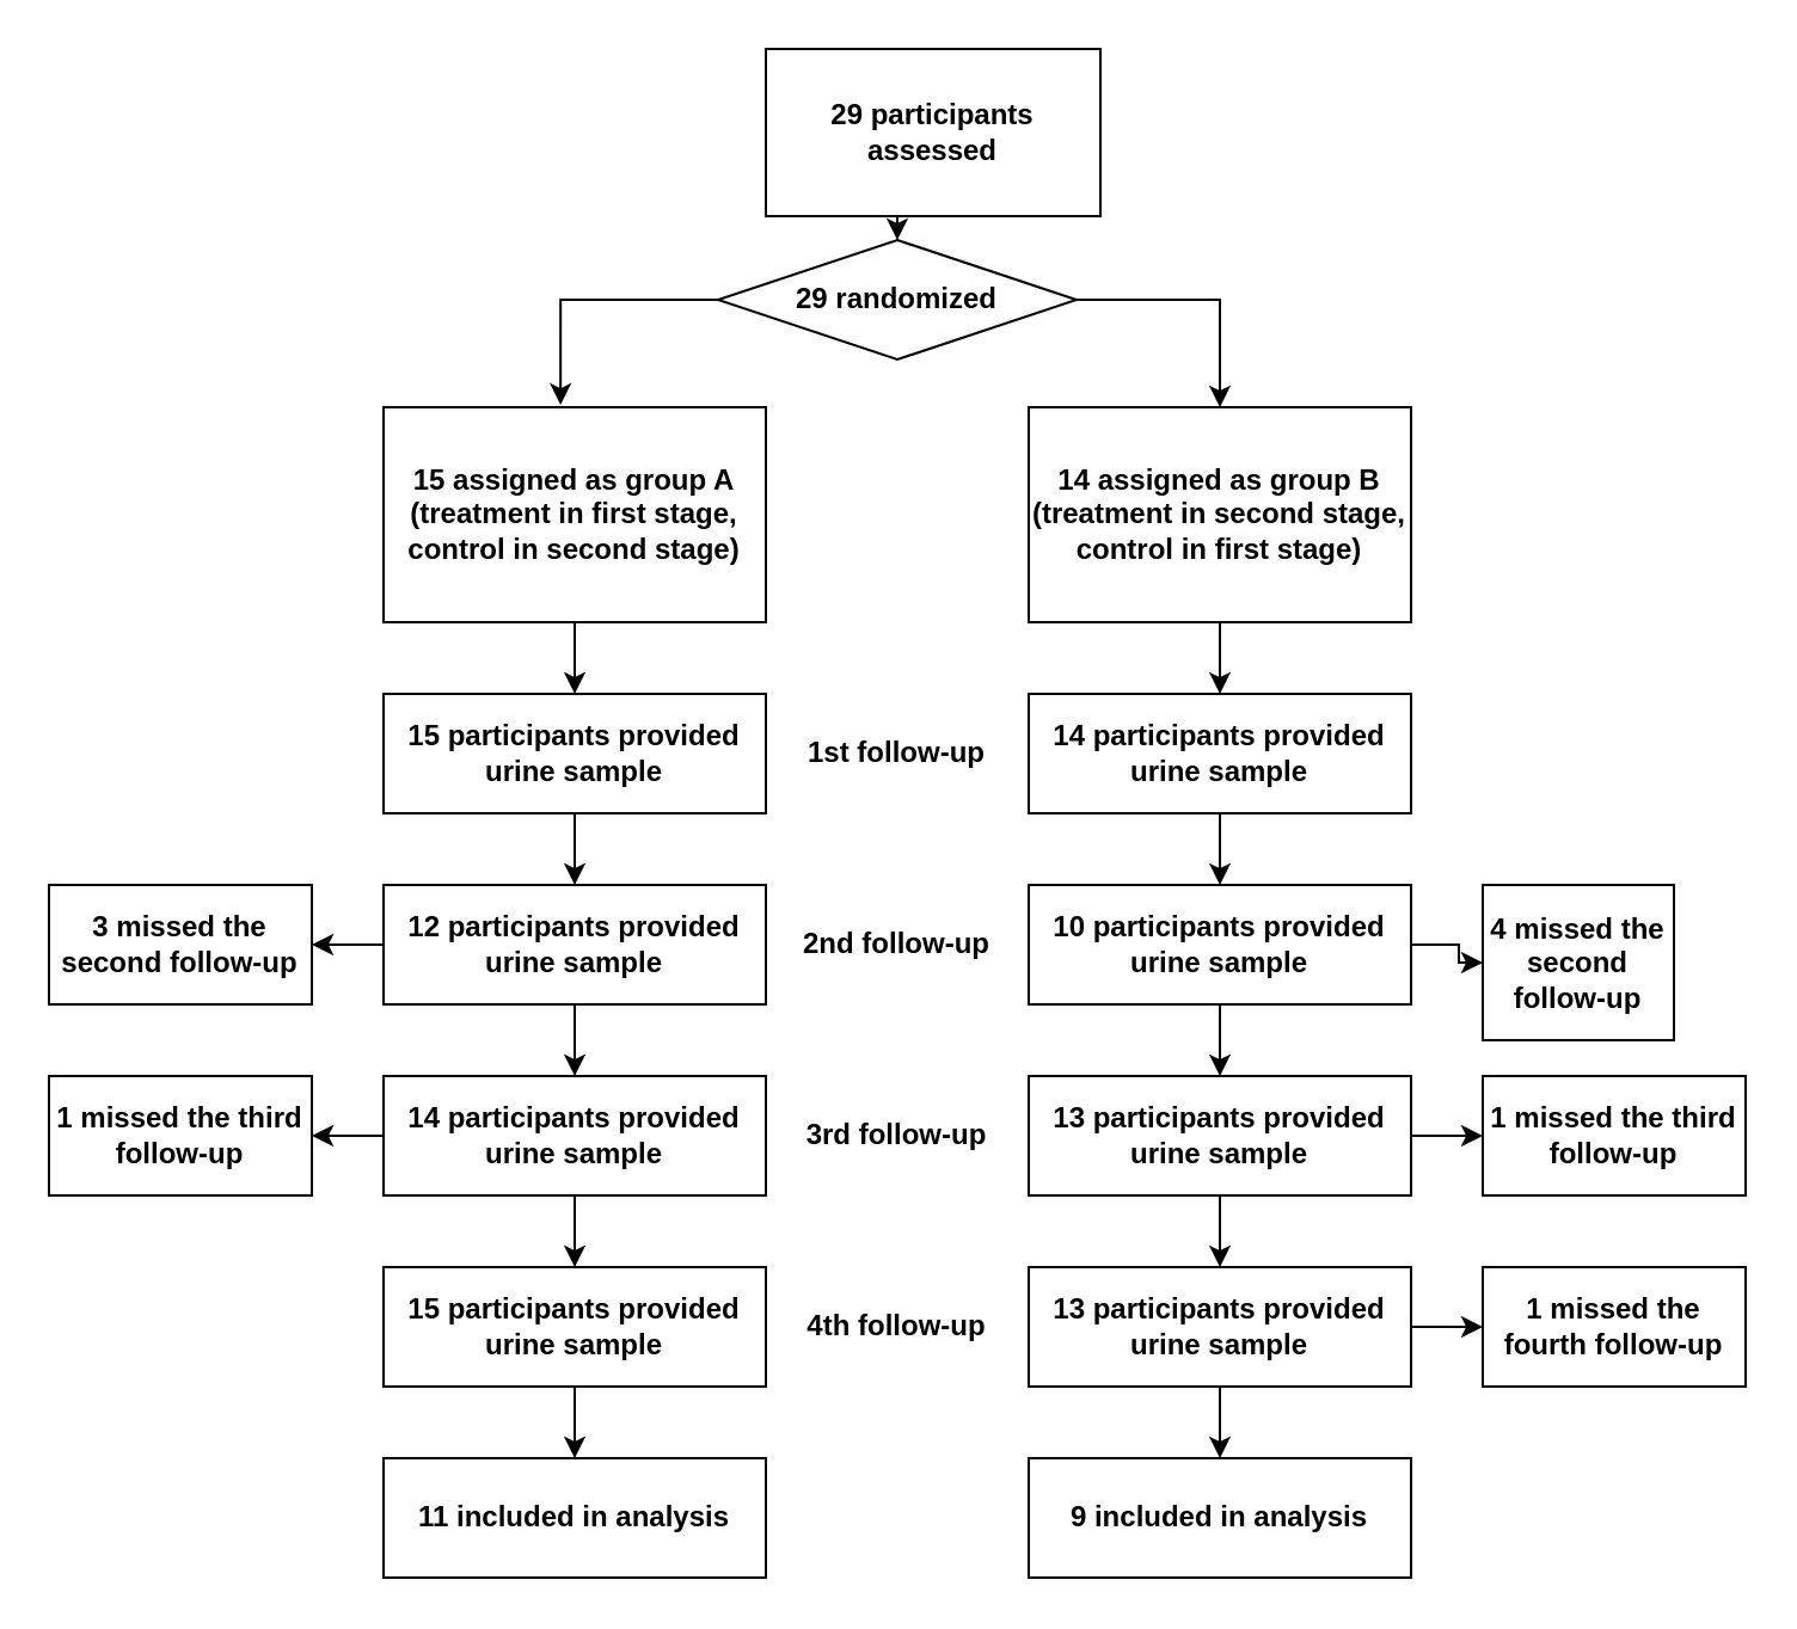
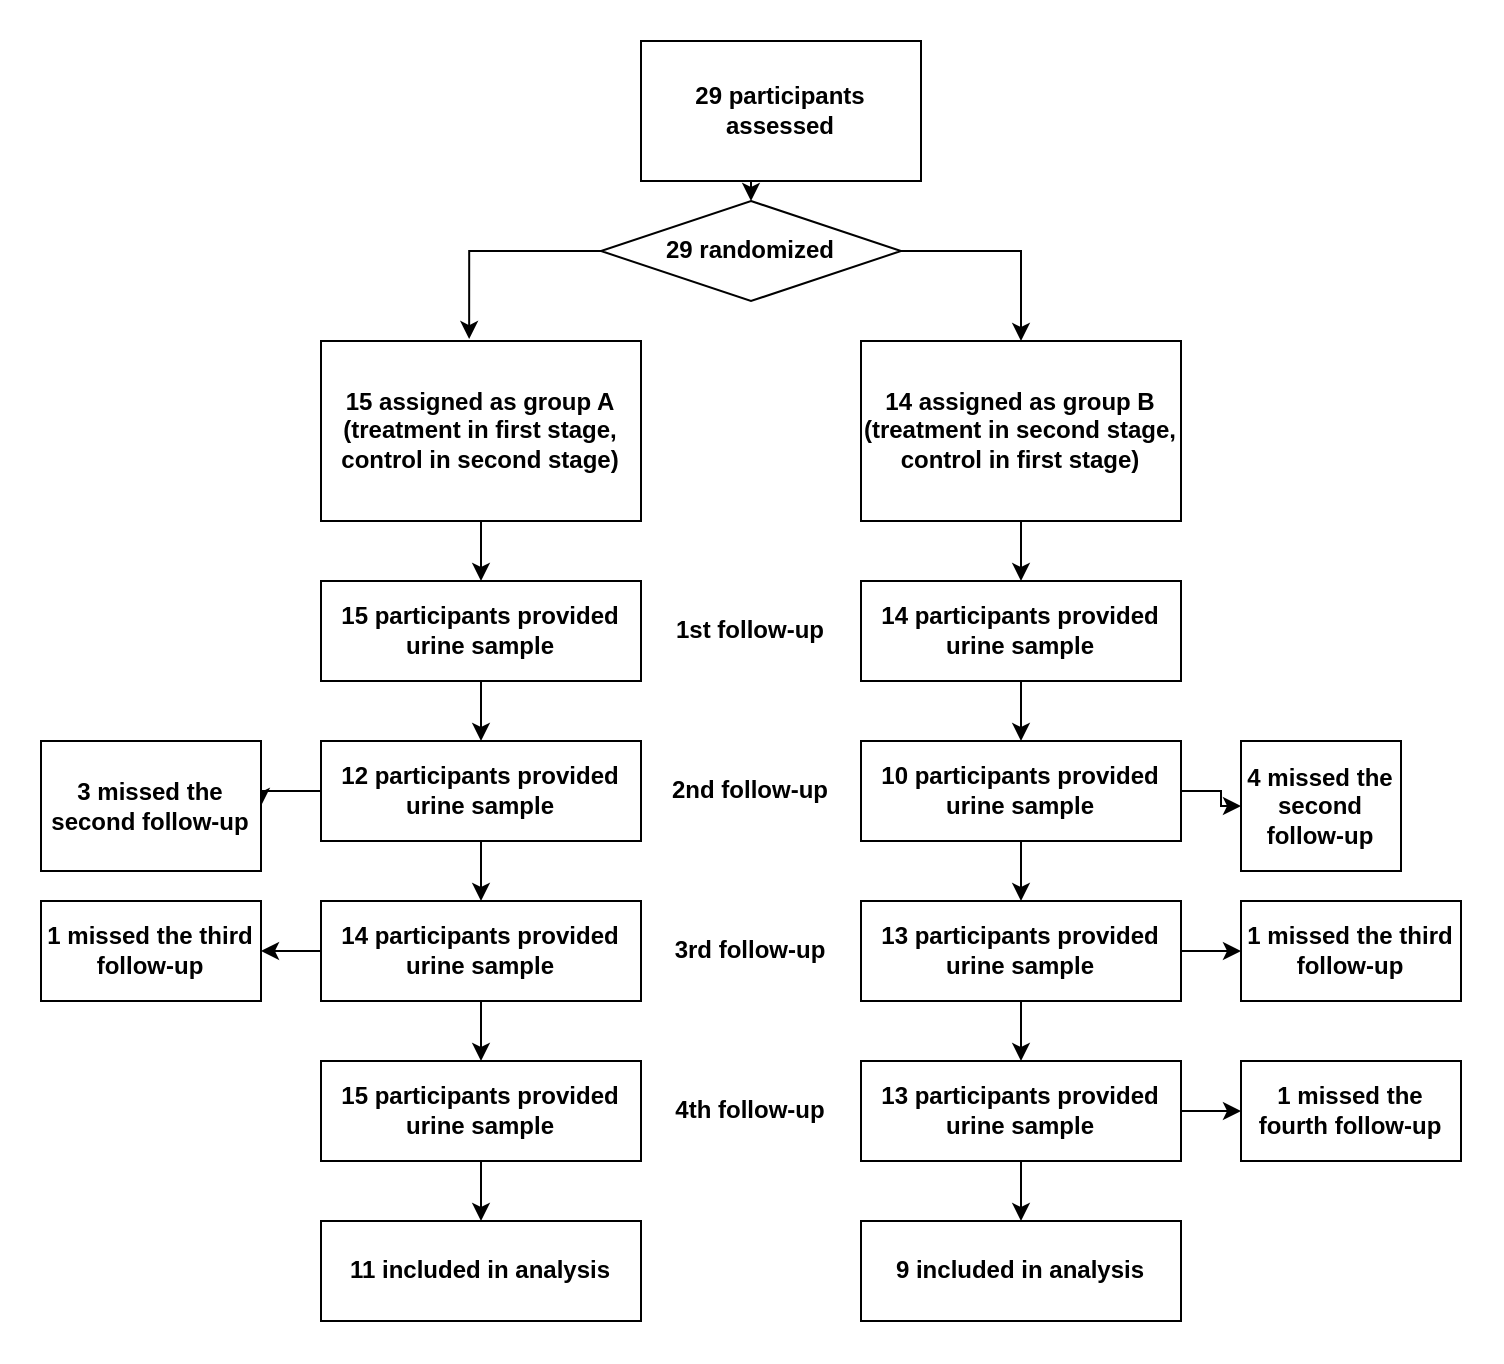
  <mxCell id="0" />
  <mxCell id="1" parent="0" />
  <mxCell id="2" style="edgeStyle=orthogonalEdgeStyle;rounded=0;orthogonalLoop=1;jettySize=auto;html=1;exitX=0.5;exitY=1;exitDx=0;exitDy=0;entryX=0.5;entryY=0;entryDx=0;entryDy=0;" parent="1" source="3" target="6" edge="1"><mxGeometry relative="1" as="geometry" /></mxCell>
  <mxCell id="3" value="29 participants assessed" style="rounded=0;whiteSpace=wrap;html=1;fontStyle=1" parent="1" vertex="1"><mxGeometry x="320" y="20" width="140" height="70" as="geometry" /></mxCell>
  <mxCell id="4" style="edgeStyle=orthogonalEdgeStyle;rounded=0;orthogonalLoop=1;jettySize=auto;html=1;entryX=0.463;entryY=-0.011;entryDx=0;entryDy=0;entryPerimeter=0;exitX=0;exitY=0.5;exitDx=0;exitDy=0;" parent="1" source="6" target="8" edge="1"><mxGeometry relative="1" as="geometry"><mxPoint x="180" y="30" as="targetPoint" /></mxGeometry></mxCell>
  <mxCell id="5" style="edgeStyle=orthogonalEdgeStyle;rounded=0;orthogonalLoop=1;jettySize=auto;html=1;exitX=1;exitY=0.5;exitDx=0;exitDy=0;" parent="1" source="6" target="10" edge="1"><mxGeometry relative="1" as="geometry" /></mxCell>
  <mxCell id="6" value="29 randomized" style="rhombus;whiteSpace=wrap;html=1;fontStyle=1" parent="1" vertex="1"><mxGeometry x="300" y="100" width="150" height="50" as="geometry" /></mxCell>
  <mxCell id="7" style="edgeStyle=orthogonalEdgeStyle;rounded=0;orthogonalLoop=1;jettySize=auto;html=1;exitX=0.5;exitY=1;exitDx=0;exitDy=0;entryX=0.5;entryY=0;entryDx=0;entryDy=0;" parent="1" source="8" target="12" edge="1"><mxGeometry relative="1" as="geometry" /></mxCell>
  <mxCell id="8" value="15 assigned as group A (treatment in first stage, control in second stage)" style="rounded=0;whiteSpace=wrap;html=1;fontStyle=1" parent="1" vertex="1"><mxGeometry x="160" y="170" width="160" height="90" as="geometry" /></mxCell>
  <mxCell id="9" style="edgeStyle=orthogonalEdgeStyle;rounded=0;orthogonalLoop=1;jettySize=auto;html=1;exitX=0.5;exitY=1;exitDx=0;exitDy=0;entryX=0.5;entryY=0;entryDx=0;entryDy=0;" parent="1" source="10" target="14" edge="1"><mxGeometry relative="1" as="geometry" /></mxCell>
  <mxCell id="10" value="14 assigned as group B (treatment in second stage, control in first stage)" style="rounded=0;whiteSpace=wrap;html=1;fontStyle=1" parent="1" vertex="1"><mxGeometry x="430" y="170" width="160" height="90" as="geometry" /></mxCell>
  <mxCell id="11" style="edgeStyle=orthogonalEdgeStyle;rounded=0;orthogonalLoop=1;jettySize=auto;html=1;exitX=0.5;exitY=1;exitDx=0;exitDy=0;entryX=0.5;entryY=0;entryDx=0;entryDy=0;" parent="1" source="12" target="26" edge="1"><mxGeometry relative="1" as="geometry" /></mxCell>
  <mxCell id="12" value="15 participants provided urine sample" style="rounded=0;whiteSpace=wrap;html=1;fontStyle=1" parent="1" vertex="1"><mxGeometry x="160" y="290" width="160" height="50" as="geometry" /></mxCell>
  <mxCell id="13" style="edgeStyle=orthogonalEdgeStyle;rounded=0;orthogonalLoop=1;jettySize=auto;html=1;exitX=0.5;exitY=1;exitDx=0;exitDy=0;" parent="1" source="14" target="17" edge="1"><mxGeometry relative="1" as="geometry" /></mxCell>
  <mxCell id="14" value="14 participants provided urine sample" style="rounded=0;whiteSpace=wrap;html=1;fontStyle=1" parent="1" vertex="1"><mxGeometry x="430" y="290" width="160" height="50" as="geometry" /></mxCell>
  <mxCell id="15" style="edgeStyle=orthogonalEdgeStyle;rounded=0;orthogonalLoop=1;jettySize=auto;html=1;exitX=0.5;exitY=1;exitDx=0;exitDy=0;" parent="1" source="17" target="20" edge="1"><mxGeometry relative="1" as="geometry" /></mxCell>
  <mxCell id="16" style="edgeStyle=orthogonalEdgeStyle;rounded=0;orthogonalLoop=1;jettySize=auto;html=1;exitX=1;exitY=0.5;exitDx=0;exitDy=0;" parent="1" source="17" target="33" edge="1"><mxGeometry relative="1" as="geometry" /></mxCell>
  <mxCell id="17" value="10 participants provided urine sample" style="rounded=0;whiteSpace=wrap;html=1;fontStyle=1" parent="1" vertex="1"><mxGeometry x="430" y="370" width="160" height="50" as="geometry" /></mxCell>
  <mxCell id="18" style="edgeStyle=orthogonalEdgeStyle;rounded=0;orthogonalLoop=1;jettySize=auto;html=1;exitX=0.5;exitY=1;exitDx=0;exitDy=0;entryX=0.5;entryY=0;entryDx=0;entryDy=0;" parent="1" source="20" target="23" edge="1"><mxGeometry relative="1" as="geometry" /></mxCell>
  <mxCell id="19" style="edgeStyle=orthogonalEdgeStyle;rounded=0;orthogonalLoop=1;jettySize=auto;html=1;exitX=1;exitY=0.5;exitDx=0;exitDy=0;entryX=0;entryY=0.5;entryDx=0;entryDy=0;" parent="1" source="20" target="34" edge="1"><mxGeometry relative="1" as="geometry" /></mxCell>
  <mxCell id="20" value="13 participants provided urine sample" style="rounded=0;whiteSpace=wrap;html=1;fontStyle=1" parent="1" vertex="1"><mxGeometry x="430" y="450" width="160" height="50" as="geometry" /></mxCell>
  <mxCell id="21" style="edgeStyle=orthogonalEdgeStyle;rounded=0;orthogonalLoop=1;jettySize=auto;html=1;exitX=1;exitY=0.5;exitDx=0;exitDy=0;" parent="1" source="23" target="35" edge="1"><mxGeometry relative="1" as="geometry" /></mxCell>
  <mxCell id="22" style="edgeStyle=orthogonalEdgeStyle;rounded=0;orthogonalLoop=1;jettySize=auto;html=1;exitX=0.5;exitY=1;exitDx=0;exitDy=0;entryX=0.5;entryY=0;entryDx=0;entryDy=0;" parent="1" source="23" target="38" edge="1"><mxGeometry relative="1" as="geometry" /></mxCell>
  <mxCell id="23" value="13 participants provided urine sample" style="rounded=0;whiteSpace=wrap;html=1;fontStyle=1" parent="1" vertex="1"><mxGeometry x="430" y="530" width="160" height="50" as="geometry" /></mxCell>
  <mxCell id="24" style="edgeStyle=orthogonalEdgeStyle;rounded=0;orthogonalLoop=1;jettySize=auto;html=1;exitX=0.5;exitY=1;exitDx=0;exitDy=0;entryX=0.5;entryY=0;entryDx=0;entryDy=0;" parent="1" source="26" target="29" edge="1"><mxGeometry relative="1" as="geometry" /></mxCell>
  <mxCell id="25" style="edgeStyle=orthogonalEdgeStyle;rounded=0;orthogonalLoop=1;jettySize=auto;html=1;exitX=0;exitY=0.5;exitDx=0;exitDy=0;entryX=1;entryY=0.5;entryDx=0;entryDy=0;" parent="1" source="26" target="32" edge="1"><mxGeometry relative="1" as="geometry" /></mxCell>
  <mxCell id="26" value="12 participants provided urine sample" style="rounded=0;whiteSpace=wrap;html=1;fontStyle=1" parent="1" vertex="1"><mxGeometry x="160" y="370" width="160" height="50" as="geometry" /></mxCell>
  <mxCell id="27" style="edgeStyle=orthogonalEdgeStyle;rounded=0;orthogonalLoop=1;jettySize=auto;html=1;exitX=0.5;exitY=1;exitDx=0;exitDy=0;entryX=0.5;entryY=0;entryDx=0;entryDy=0;" parent="1" source="29" target="31" edge="1"><mxGeometry relative="1" as="geometry" /></mxCell>
  <mxCell id="28" style="edgeStyle=orthogonalEdgeStyle;rounded=0;orthogonalLoop=1;jettySize=auto;html=1;exitX=0;exitY=0.5;exitDx=0;exitDy=0;entryX=1;entryY=0.5;entryDx=0;entryDy=0;" parent="1" source="29" target="36" edge="1"><mxGeometry relative="1" as="geometry" /></mxCell>
  <mxCell id="29" value="14 participants provided urine sample" style="rounded=0;whiteSpace=wrap;html=1;fontStyle=1" parent="1" vertex="1"><mxGeometry x="160" y="450" width="160" height="50" as="geometry" /></mxCell>
  <mxCell id="30" style="edgeStyle=orthogonalEdgeStyle;rounded=0;orthogonalLoop=1;jettySize=auto;html=1;exitX=0.5;exitY=1;exitDx=0;exitDy=0;entryX=0.5;entryY=0;entryDx=0;entryDy=0;" parent="1" source="31" target="37" edge="1"><mxGeometry relative="1" as="geometry" /></mxCell>
  <mxCell id="31" value="15 participants provided urine sample" style="rounded=0;whiteSpace=wrap;html=1;fontStyle=1" parent="1" vertex="1"><mxGeometry x="160" y="530" width="160" height="50" as="geometry" /></mxCell>
- <mxCell id="32" value="3 missed the second follow-up" style="rounded=0;whiteSpace=wrap;html=1;fontStyle=1" parent="1" vertex="1"><mxGeometry x="20" y="370" width="110" height="50" as="geometry" /></mxCell>
+ <mxCell id="32" value="3 missed the second follow-up" style="rounded=0;whiteSpace=wrap;html=1;fontStyle=1" parent="1" vertex="1"><mxGeometry x="20" y="370" width="110" height="65" as="geometry" /></mxCell>
  <mxCell id="33" value="4 missed the second follow-up" style="rounded=0;whiteSpace=wrap;html=1;fontStyle=1" parent="1" vertex="1"><mxGeometry x="620" y="370" width="80" height="65" as="geometry" /></mxCell>
  <mxCell id="34" value="1 missed the third follow-up" style="rounded=0;whiteSpace=wrap;html=1;fontStyle=1" parent="1" vertex="1"><mxGeometry x="620" y="450" width="110" height="50" as="geometry" /></mxCell>
  <mxCell id="35" value="1 missed the fourth follow-up" style="rounded=0;whiteSpace=wrap;html=1;fontStyle=1" parent="1" vertex="1"><mxGeometry x="620" y="530" width="110" height="50" as="geometry" /></mxCell>
  <mxCell id="36" value="1 missed the third follow-up" style="rounded=0;whiteSpace=wrap;html=1;fontStyle=1" parent="1" vertex="1"><mxGeometry x="20" y="450" width="110" height="50" as="geometry" /></mxCell>
  <mxCell id="37" value="11 included in analysis" style="rounded=0;whiteSpace=wrap;html=1;fontStyle=1" parent="1" vertex="1"><mxGeometry x="160" y="610" width="160" height="50" as="geometry" /></mxCell>
  <mxCell id="38" value="9 included in analysis" style="rounded=0;whiteSpace=wrap;html=1;fontStyle=1" parent="1" vertex="1"><mxGeometry x="430" y="610" width="160" height="50" as="geometry" /></mxCell>
  <mxCell id="39" value="&lt;b&gt;1st follow-up&lt;/b&gt;" style="text;html=1;strokeColor=none;fillColor=none;align=center;verticalAlign=middle;whiteSpace=wrap;rounded=0;" vertex="1" parent="1"><mxGeometry x="335" y="305" width="80" height="20" as="geometry" /></mxCell>
  <mxCell id="40" value="&lt;b&gt;2nd follow-up&lt;/b&gt;" style="text;html=1;strokeColor=none;fillColor=none;align=center;verticalAlign=middle;whiteSpace=wrap;rounded=0;" vertex="1" parent="1"><mxGeometry x="335" y="385" width="80" height="20" as="geometry" /></mxCell>
  <mxCell id="41" value="&lt;b&gt;3rd follow-up&lt;/b&gt;" style="text;html=1;strokeColor=none;fillColor=none;align=center;verticalAlign=middle;whiteSpace=wrap;rounded=0;" vertex="1" parent="1"><mxGeometry x="335" y="465" width="80" height="20" as="geometry" /></mxCell>
  <mxCell id="42" value="&lt;b&gt;4th follow-up&lt;/b&gt;" style="text;html=1;strokeColor=none;fillColor=none;align=center;verticalAlign=middle;whiteSpace=wrap;rounded=0;" vertex="1" parent="1"><mxGeometry x="335" y="545" width="80" height="20" as="geometry" /></mxCell>
